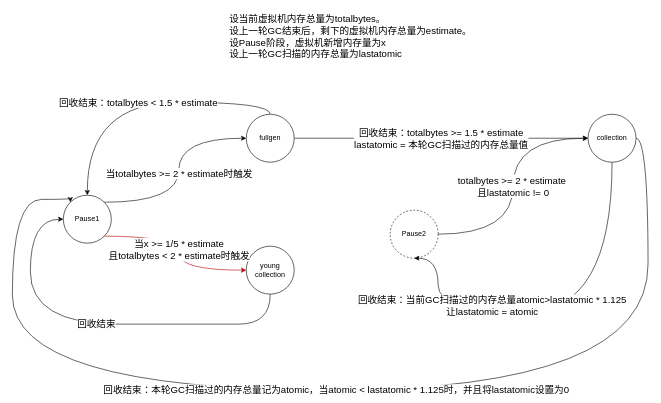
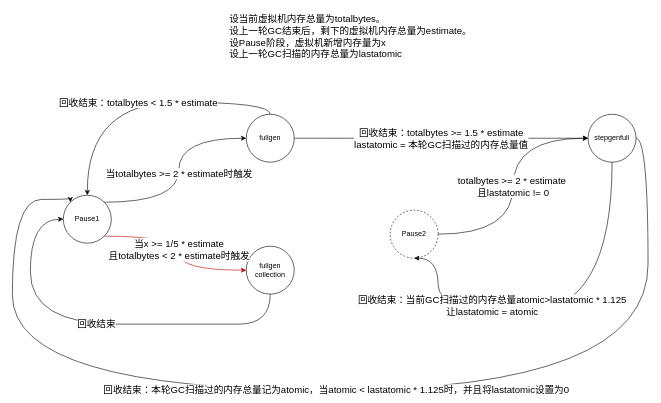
  <mxCell id="0" />
  <mxCell id="1" parent="0" />
  <mxCell id="2" value="&lt;font style=&quot;font-size: 16px;&quot;&gt;回收结束&lt;/font&gt;" style="edgeStyle=orthogonalEdgeStyle;rounded=0;orthogonalLoop=1;jettySize=auto;html=1;exitX=0.5;exitY=1;exitDx=0;exitDy=0;entryX=0;entryY=0.5;entryDx=0;entryDy=0;curved=1;" edge="1" parent="1" source="3" target="9"><mxGeometry relative="1" as="geometry"><Array as="points"><mxPoint x="345" y="540" /><mxPoint x="50" y="540" /><mxPoint x="50" y="360" /></Array></mxGeometry></mxCell>
- <mxCell id="3" value="young collection" style="ellipse;whiteSpace=wrap;html=1;aspect=fixed;" vertex="1" parent="1"><mxGeometry x="410" y="410" width="80" height="80" as="geometry" /></mxCell>
+ <mxCell id="3" value="fullgen collection" style="ellipse;whiteSpace=wrap;html=1;aspect=fixed;" vertex="1" parent="1"><mxGeometry x="410" y="410" width="80" height="80" as="geometry" /></mxCell>
  <mxCell id="4" value="&lt;font style=&quot;font-size: 16px;&quot;&gt;回收结束：totalbytes &amp;lt; 1.5 * estimate&lt;/font&gt;" style="edgeStyle=orthogonalEdgeStyle;rounded=0;orthogonalLoop=1;jettySize=auto;html=1;exitX=0.5;exitY=0;exitDx=0;exitDy=0;entryX=0.5;entryY=0;entryDx=0;entryDy=0;curved=1;" edge="1" parent="1" source="6" target="9"><mxGeometry relative="1" as="geometry" /></mxCell>
  <mxCell id="5" value="&lt;font style=&quot;font-size: 16px;&quot;&gt;回收结束：totalbytes &amp;gt;= 1.5 * estimate&lt;br&gt;lastatomic = 本轮GC扫描过的内存总量值&lt;br&gt;&lt;/font&gt;" style="edgeStyle=orthogonalEdgeStyle;rounded=0;orthogonalLoop=1;jettySize=auto;html=1;exitX=1;exitY=0.5;exitDx=0;exitDy=0;curved=1;" edge="1" parent="1" source="6" target="15"><mxGeometry relative="1" as="geometry" /></mxCell>
  <mxCell id="6" value="fullgen" style="ellipse;whiteSpace=wrap;html=1;aspect=fixed;" vertex="1" parent="1"><mxGeometry x="410" y="190" width="80" height="80" as="geometry" /></mxCell>
  <mxCell id="7" value="&lt;font style=&quot;font-size: 16px;&quot;&gt;当x &amp;gt;= 1/5 * estimate&lt;br&gt;且totalbytes &amp;lt; 2 * estimate时触发&lt;/font&gt;" style="edgeStyle=orthogonalEdgeStyle;rounded=0;orthogonalLoop=1;jettySize=auto;html=1;exitX=1;exitY=1;exitDx=0;exitDy=0;entryX=0;entryY=0.5;entryDx=0;entryDy=0;curved=1;fillColor=#e51400;strokeColor=#B20000;" edge="1" parent="1" source="9" target="3"><mxGeometry relative="1" as="geometry" /></mxCell>
  <mxCell id="8" value="&lt;span style=&quot;font-size: 16px;&quot;&gt;当totalbytes &amp;gt;= 2 * estimate时触发&lt;/span&gt;" style="edgeStyle=orthogonalEdgeStyle;rounded=0;orthogonalLoop=1;jettySize=auto;html=1;exitX=1;exitY=0;exitDx=0;exitDy=0;entryX=0;entryY=0.5;entryDx=0;entryDy=0;curved=1;" edge="1" parent="1" source="9" target="6"><mxGeometry relative="1" as="geometry" /></mxCell>
  <mxCell id="9" value="Pause1" style="ellipse;whiteSpace=wrap;html=1;aspect=fixed;" vertex="1" parent="1"><mxGeometry x="105" y="325" width="80" height="80" as="geometry" /></mxCell>
  <mxCell id="10" value="&lt;div style=&quot;&quot;&gt;&lt;span style=&quot;font-size: 16px; background-color: initial;&quot;&gt;设当前虚拟机内存总量为totalbytes。&lt;/span&gt;&lt;/div&gt;&lt;div style=&quot;&quot;&gt;&lt;span style=&quot;font-size: 16px; background-color: initial;&quot;&gt;设上一轮GC结束后，剩下的虚拟机内存总量为estimate。&lt;/span&gt;&lt;/div&gt;&lt;font style=&quot;font-size: 16px;&quot;&gt;设Pause阶段，虚拟机新增内存量为x&lt;br&gt;设上一轮GC扫描的内存总量为lastatomic&lt;br&gt;&lt;/font&gt;" style="text;strokeColor=none;align=left;fillColor=none;html=1;verticalAlign=middle;whiteSpace=wrap;rounded=0;" vertex="1" parent="1"><mxGeometry x="380" y="20" width="500" height="80" as="geometry" /></mxCell>
  <mxCell id="11" value="&lt;font style=&quot;font-size: 16px;&quot;&gt;totalbytes &amp;gt;= 2 * estimate&amp;nbsp;&lt;br&gt;且lastatomic != 0&lt;/font&gt;" style="edgeStyle=orthogonalEdgeStyle;rounded=0;orthogonalLoop=1;jettySize=auto;html=1;exitX=1;exitY=0.5;exitDx=0;exitDy=0;entryX=0;entryY=0.5;entryDx=0;entryDy=0;curved=1;" edge="1" parent="1" source="12" target="15"><mxGeometry relative="1" as="geometry" /></mxCell>
  <mxCell id="12" value="Pause2" style="ellipse;whiteSpace=wrap;html=1;aspect=fixed;dashed=1;" vertex="1" parent="1"><mxGeometry x="650" y="350" width="80" height="80" as="geometry" /></mxCell>
  <mxCell id="13" value="&lt;font style=&quot;font-size: 16px;&quot;&gt;回收结束：本轮GC扫描过的内存总量记为atomic，当atomic &amp;lt; lastatomic * 1.125时，并且将lastatomic设置为0&lt;/font&gt;" style="edgeStyle=orthogonalEdgeStyle;rounded=0;orthogonalLoop=1;jettySize=auto;html=1;exitX=1;exitY=0.5;exitDx=0;exitDy=0;entryX=0;entryY=0;entryDx=0;entryDy=0;curved=1;" edge="1" parent="1" source="15" target="9"><mxGeometry relative="1" as="geometry"><Array as="points"><mxPoint x="1080" y="230" /><mxPoint x="1080" y="650" /><mxPoint x="20" y="650" /><mxPoint x="20" y="332" /></Array></mxGeometry></mxCell>
  <mxCell id="14" value="&lt;font style=&quot;font-size: 16px;&quot;&gt;回收结束：当前GC扫描过的内存总量atomic&amp;gt;lastatomic * 1.125&lt;br&gt;让lastatomic = atomic&lt;/font&gt;" style="edgeStyle=orthogonalEdgeStyle;rounded=0;orthogonalLoop=1;jettySize=auto;html=1;exitX=0.5;exitY=1;exitDx=0;exitDy=0;entryX=0.5;entryY=1;entryDx=0;entryDy=0;curved=1;" edge="1" parent="1" source="15" target="12"><mxGeometry x="0.343" y="-10" relative="1" as="geometry"><Array as="points"><mxPoint x="1020" y="520" /><mxPoint x="730" y="520" /></Array><mxPoint as="offset" /></mxGeometry></mxCell>
- <mxCell id="15" value="collection" style="ellipse;whiteSpace=wrap;html=1;aspect=fixed;" vertex="1" parent="1"><mxGeometry x="980" y="190" width="80" height="80" as="geometry" /></mxCell>
+ <mxCell id="15" value="stepgenfull" style="ellipse;whiteSpace=wrap;html=1;aspect=fixed;" vertex="1" parent="1"><mxGeometry x="980" y="190" width="80" height="80" as="geometry" /></mxCell>
